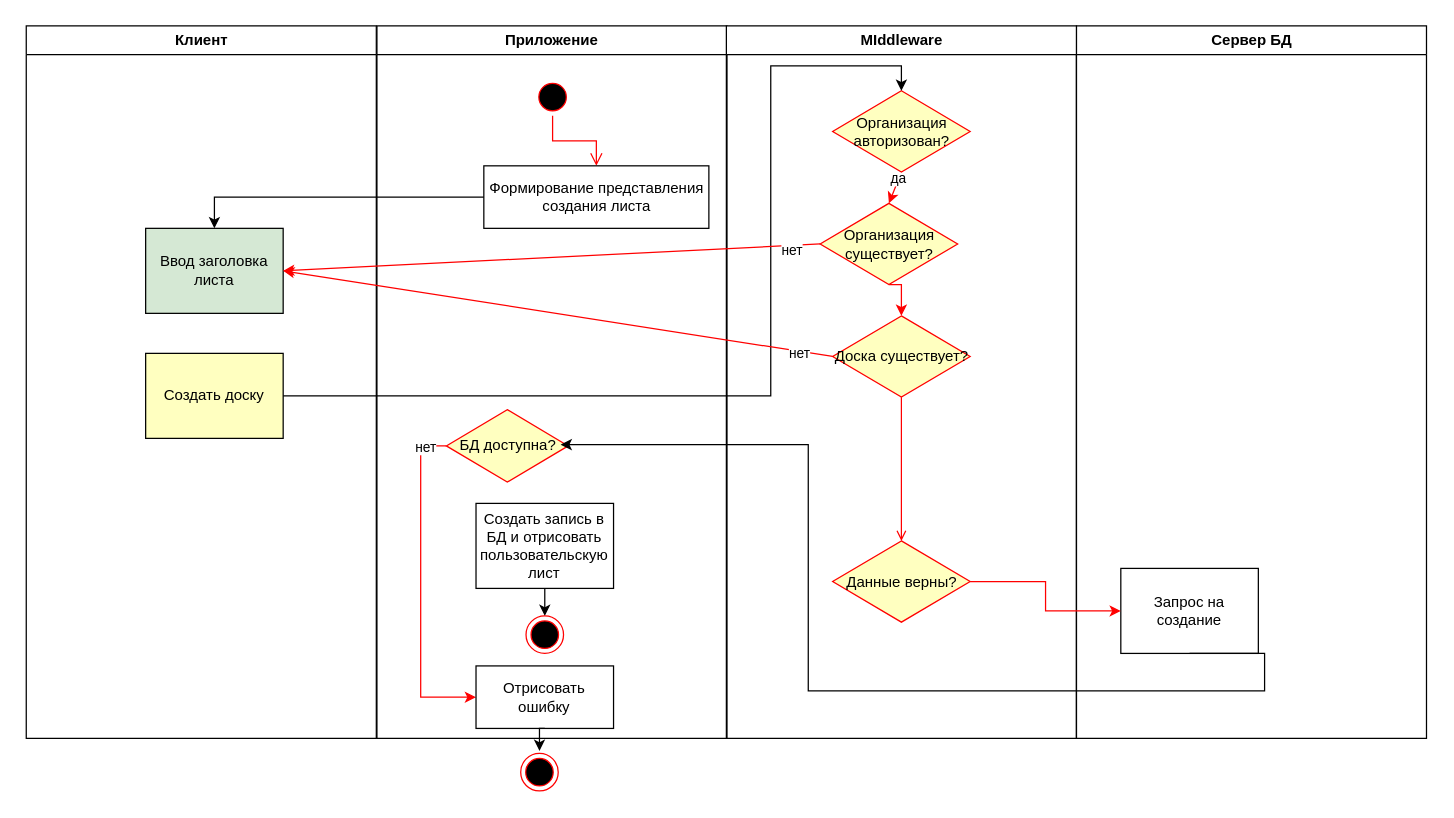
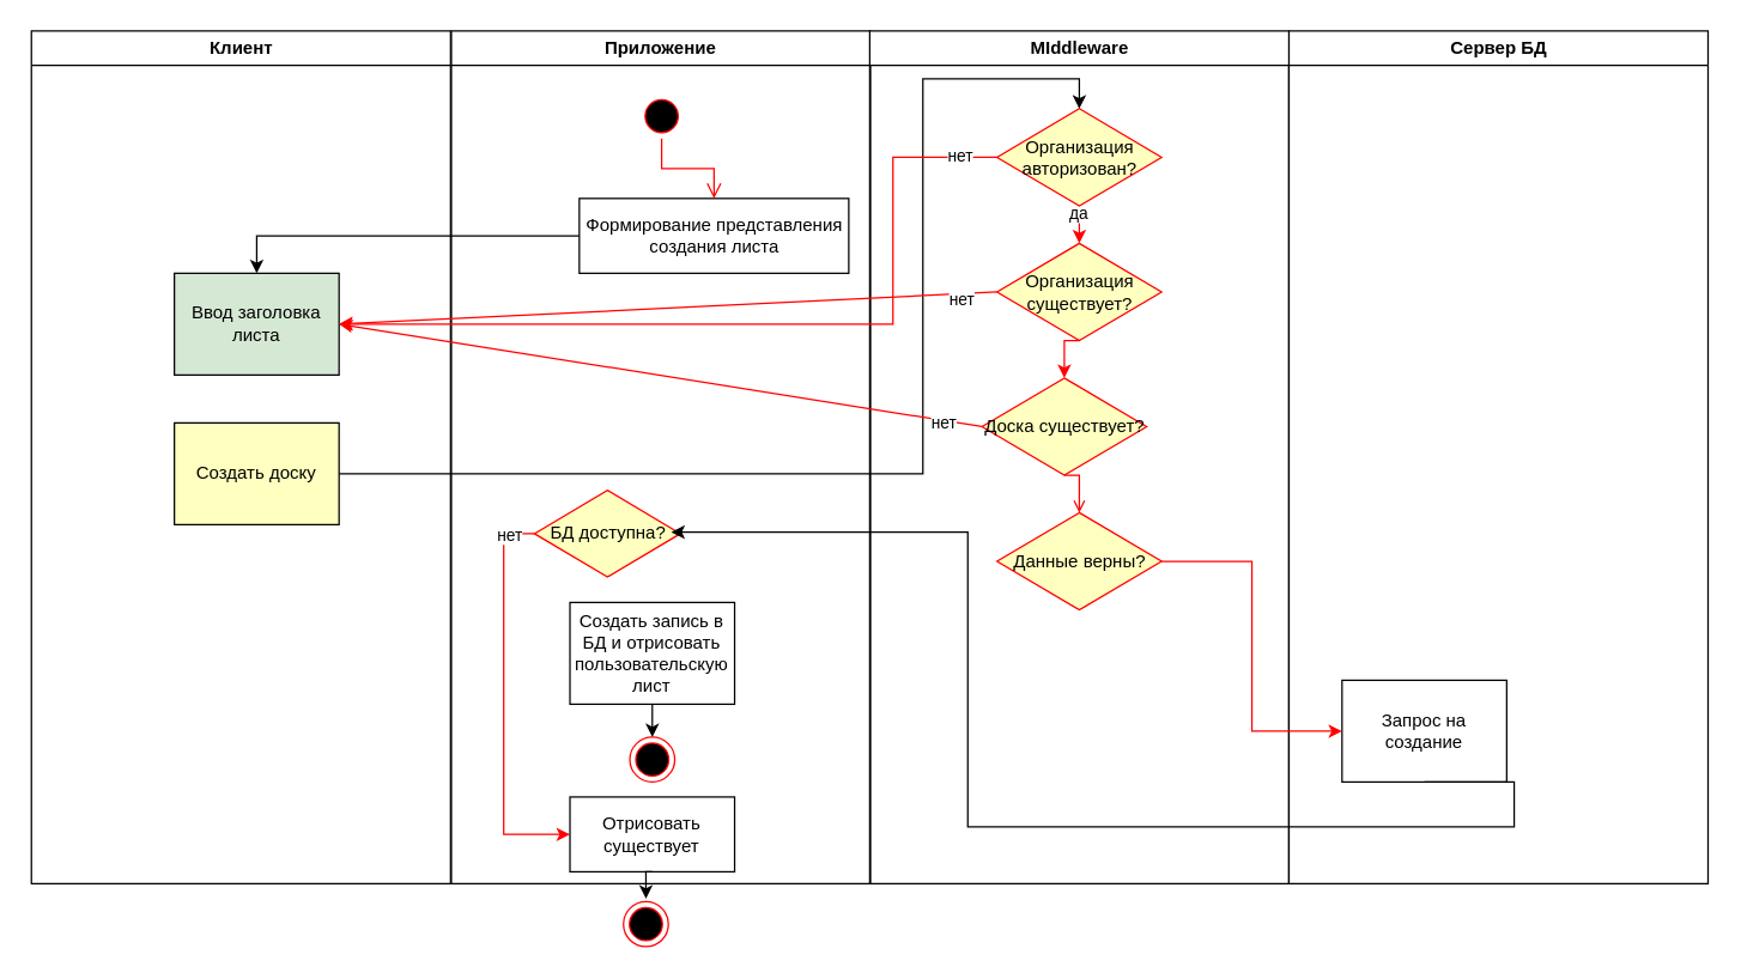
  <mxCell id="0" />
  <mxCell id="1" parent="0" />
  <mxCell id="2" value="Клиент" style="swimlane;whiteSpace=wrap" parent="1" vertex="1"><mxGeometry x="20.5" y="20" width="280" height="570" as="geometry" /></mxCell>
  <mxCell id="3" value="Ввод заголовка листа" style="html=1;whiteSpace=wrap;fillColor=#d5e8d4;" parent="2" vertex="1"><mxGeometry x="95.5" y="162" width="110" height="68" as="geometry" /></mxCell>
  <mxCell id="4" value="Создать доску" style="html=1;whiteSpace=wrap;fillColor=#ffffc0;" parent="2" vertex="1"><mxGeometry x="95.5" y="262" width="110" height="68" as="geometry" /></mxCell>
  <mxCell id="5" value="Приложение" style="swimlane;whiteSpace=wrap" parent="1" vertex="1"><mxGeometry x="301" y="20" width="280" height="570" as="geometry" /></mxCell>
  <mxCell id="6" value="" style="ellipse;html=1;shape=startState;fillColor=#000000;strokeColor=#ff0000;" parent="5" vertex="1"><mxGeometry x="125.5" y="42" width="30" height="30" as="geometry" /></mxCell>
  <mxCell id="7" value="" style="edgeStyle=orthogonalEdgeStyle;html=1;verticalAlign=bottom;endArrow=open;endSize=8;strokeColor=#ff0000;rounded=0;entryX=0.5;entryY=0;entryDx=0;entryDy=0;" parent="5" source="6" target="8" edge="1"><mxGeometry relative="1" as="geometry"><mxPoint x="140.5" y="112" as="targetPoint" /></mxGeometry></mxCell>
  <mxCell id="8" value="Формирование представления создания листа" style="html=1;whiteSpace=wrap;" parent="5" vertex="1"><mxGeometry x="85.5" y="112" width="180" height="50" as="geometry" /></mxCell>
  <mxCell id="9" style="edgeStyle=orthogonalEdgeStyle;rounded=0;orthogonalLoop=1;jettySize=auto;html=1;exitX=0;exitY=0.5;exitDx=0;exitDy=0;entryX=0;entryY=0.5;entryDx=0;entryDy=0;strokeColor=#FF0000;" parent="5" source="11" target="15" edge="1"><mxGeometry relative="1" as="geometry"><Array as="points"><mxPoint x="35" y="336" /><mxPoint x="35" y="537" /></Array></mxGeometry></mxCell>
  <mxCell id="10" value="нет" style="edgeLabel;html=1;align=center;verticalAlign=middle;resizable=0;points=[];" parent="9" vertex="1" connectable="0"><mxGeometry x="-0.875" relative="1" as="geometry"><mxPoint as="offset" /></mxGeometry></mxCell>
  <mxCell id="11" value="БД доступна?" style="rhombus;whiteSpace=wrap;html=1;fontColor=#000000;fillColor=#ffffc0;strokeColor=#ff0000;" parent="5" vertex="1"><mxGeometry x="55.5" y="307" width="97.5" height="58" as="geometry" /></mxCell>
  <mxCell id="12" style="edgeStyle=orthogonalEdgeStyle;rounded=0;orthogonalLoop=1;jettySize=auto;html=1;exitX=0.5;exitY=1;exitDx=0;exitDy=0;entryX=0.5;entryY=0;entryDx=0;entryDy=0;" parent="5" source="13" target="14" edge="1"><mxGeometry relative="1" as="geometry" /></mxCell>
  <mxCell id="13" value="Создать запись в БД и отрисовать пользовательскую лист" style="html=1;whiteSpace=wrap;" parent="5" vertex="1"><mxGeometry x="79.25" y="382" width="110" height="68" as="geometry" /></mxCell>
  <mxCell id="14" value="" style="ellipse;html=1;shape=endState;fillColor=#000000;strokeColor=#ff0000;" parent="5" vertex="1"><mxGeometry x="119.25" y="472" width="30" height="30" as="geometry" /></mxCell>
- <mxCell id="15" value="Отрисовать ошибку" style="html=1;whiteSpace=wrap;" parent="5" vertex="1"><mxGeometry x="79.25" y="512" width="110" height="50" as="geometry" /></mxCell>
+ <mxCell id="15" value="Отрисовать существует" style="html=1;whiteSpace=wrap;" parent="5" vertex="1"><mxGeometry x="79.25" y="512" width="110" height="50" as="geometry" /></mxCell>
  <mxCell id="16" value="Сервер БД" style="swimlane;whiteSpace=wrap" parent="1" vertex="1"><mxGeometry x="860.5" y="20" width="280" height="570" as="geometry" /></mxCell>
  <mxCell id="17" value="Запрос на создание" style="html=1;whiteSpace=wrap;" parent="16" vertex="1"><mxGeometry x="35.5" y="434" width="110" height="68" as="geometry" /></mxCell>
  <mxCell id="18" style="edgeStyle=orthogonalEdgeStyle;rounded=0;orthogonalLoop=1;jettySize=auto;html=1;exitX=0;exitY=0.5;exitDx=0;exitDy=0;entryX=0.5;entryY=0;entryDx=0;entryDy=0;" parent="1" source="8" target="3" edge="1"><mxGeometry relative="1" as="geometry"><Array as="points"><mxPoint x="171" y="157" /></Array></mxGeometry></mxCell>
  <mxCell id="19" value="MIddleware" style="swimlane;whiteSpace=wrap" parent="1" vertex="1"><mxGeometry x="580.5" y="20" width="280" height="570" as="geometry" /></mxCell>
  <mxCell id="20" style="rounded=0;orthogonalLoop=1;jettySize=auto;html=1;exitX=0.5;exitY=1;exitDx=0;exitDy=0;entryX=0.5;entryY=0;entryDx=0;entryDy=0;fillColor=#f8cecc;strokeColor=#FF0000;" parent="19" source="22" target="24" edge="1"><mxGeometry relative="1" as="geometry" /></mxCell>
  <mxCell id="21" value="да" style="edgeLabel;html=1;align=center;verticalAlign=middle;resizable=0;points=[];" parent="20" vertex="1" connectable="0"><mxGeometry x="-0.663" y="-1" relative="1" as="geometry"><mxPoint as="offset" /></mxGeometry></mxCell>
  <mxCell id="22" value="Организация авторизован?" style="rhombus;whiteSpace=wrap;html=1;fontColor=#000000;fillColor=#ffffc0;strokeColor=#ff0000;" parent="19" vertex="1"><mxGeometry x="85" y="52" width="110" height="65" as="geometry" /></mxCell>
  <mxCell id="23" style="edgeStyle=orthogonalEdgeStyle;rounded=0;orthogonalLoop=1;jettySize=auto;html=1;exitX=0.5;exitY=1;exitDx=0;exitDy=0;entryX=0.5;entryY=0;entryDx=0;entryDy=0;strokeColor=#FF0000;" edge="1" parent="19" source="24" target="26"><mxGeometry relative="1" as="geometry" /></mxCell>
- <mxCell id="24" value="Организация существует?" style="rhombus;whiteSpace=wrap;html=1;fontColor=#000000;fillColor=#ffffc0;strokeColor=#ff0000;" parent="19" vertex="1"><mxGeometry x="75" y="142" width="110" height="65" as="geometry" /></mxCell>
+ <mxCell id="24" value="Организация существует?" style="rhombus;whiteSpace=wrap;html=1;fontColor=#000000;fillColor=#ffffc0;strokeColor=#ff0000;" parent="19" vertex="1"><mxGeometry x="85" y="142" width="110" height="65" as="geometry" /></mxCell>
  <mxCell id="25" style="edgeStyle=orthogonalEdgeStyle;rounded=0;orthogonalLoop=1;jettySize=auto;html=1;exitX=0.5;exitY=1;exitDx=0;exitDy=0;entryX=0.5;entryY=0;entryDx=0;entryDy=0;strokeColor=#FF0000;endArrow=open;" edge="1" parent="19" source="26" target="27"><mxGeometry relative="1" as="geometry" /></mxCell>
- <mxCell id="26" value="&lt;div&gt;Доска существует?&lt;/div&gt;" style="rhombus;whiteSpace=wrap;html=1;fontColor=#000000;fillColor=#ffffc0;strokeColor=#ff0000;" vertex="1" parent="19"><mxGeometry x="85" y="232" width="110" height="65" as="geometry" /></mxCell>
- <mxCell id="27" value="Данные верны?" style="rhombus;whiteSpace=wrap;html=1;fontColor=#000000;fillColor=#ffffc0;strokeColor=#ff0000;" vertex="1" parent="19"><mxGeometry x="85" y="412" width="110" height="65" as="geometry" /></mxCell>
+ <mxCell id="26" value="&lt;div&gt;Доска существует?&lt;/div&gt;" style="rhombus;whiteSpace=wrap;html=1;fontColor=#000000;fillColor=#ffffc0;strokeColor=#ff0000;" vertex="1" parent="19"><mxGeometry x="75" y="232" width="110" height="65" as="geometry" /></mxCell>
+ <mxCell id="27" value="Данные верны?" style="rhombus;whiteSpace=wrap;html=1;fontColor=#000000;fillColor=#ffffc0;strokeColor=#ff0000;" vertex="1" parent="19"><mxGeometry x="85" y="322" width="110" height="65" as="geometry" /></mxCell>
  <mxCell id="28" style="edgeStyle=orthogonalEdgeStyle;rounded=0;orthogonalLoop=1;jettySize=auto;html=1;exitX=1;exitY=0.5;exitDx=0;exitDy=0;entryX=0.5;entryY=0;entryDx=0;entryDy=0;" parent="1" source="4" target="22" edge="1"><mxGeometry relative="1" as="geometry"><Array as="points"><mxPoint x="616" y="316" /><mxPoint x="616" y="52" /><mxPoint x="721" y="52" /></Array></mxGeometry></mxCell>
+ <mxCell id="29" style="edgeStyle=orthogonalEdgeStyle;rounded=0;orthogonalLoop=1;jettySize=auto;html=1;exitX=0;exitY=0.5;exitDx=0;exitDy=0;entryX=1;entryY=0.5;entryDx=0;entryDy=0;strokeColor=#FF0000;" parent="1" source="22" target="3" edge="1"><mxGeometry relative="1" as="geometry"><Array as="points"><mxPoint x="596" y="105" /><mxPoint x="596" y="216" /></Array></mxGeometry></mxCell>
+ <mxCell id="30" value="нет" style="edgeLabel;html=1;align=center;verticalAlign=middle;resizable=0;points=[];" parent="29" vertex="1" connectable="0"><mxGeometry x="-0.907" y="-1" relative="1" as="geometry"><mxPoint x="1" as="offset" /></mxGeometry></mxCell>
  <mxCell id="31" style="rounded=0;orthogonalLoop=1;jettySize=auto;html=1;exitX=0;exitY=0.5;exitDx=0;exitDy=0;entryX=1;entryY=0.5;entryDx=0;entryDy=0;strokeColor=#FF0000;" parent="1" source="24" target="3" edge="1"><mxGeometry relative="1" as="geometry" /></mxCell>
  <mxCell id="32" value="нет" style="edgeLabel;html=1;align=center;verticalAlign=middle;resizable=0;points=[];" parent="31" vertex="1" connectable="0"><mxGeometry x="-0.887" y="3" relative="1" as="geometry"><mxPoint x="1" y="1" as="offset" /></mxGeometry></mxCell>
  <mxCell id="33" value="" style="ellipse;html=1;shape=endState;fillColor=#000000;strokeColor=#ff0000;" parent="1" vertex="1"><mxGeometry x="416" y="602" width="30" height="30" as="geometry" /></mxCell>
  <mxCell id="34" style="edgeStyle=orthogonalEdgeStyle;rounded=0;orthogonalLoop=1;jettySize=auto;html=1;exitX=0.5;exitY=1;exitDx=0;exitDy=0;entryX=0.5;entryY=-0.067;entryDx=0;entryDy=0;entryPerimeter=0;" parent="1" source="15" target="33" edge="1"><mxGeometry relative="1" as="geometry" /></mxCell>
  <mxCell id="35" style="rounded=0;orthogonalLoop=1;jettySize=auto;html=1;exitX=0;exitY=0.5;exitDx=0;exitDy=0;entryX=1;entryY=0.5;entryDx=0;entryDy=0;strokeColor=#FF0000;" edge="1" parent="1" source="26" target="3"><mxGeometry relative="1" as="geometry" /></mxCell>
  <mxCell id="36" value="&lt;div&gt;нет&lt;/div&gt;" style="edgeLabel;html=1;align=center;verticalAlign=middle;resizable=0;points=[];" vertex="1" connectable="0" parent="35"><mxGeometry x="-0.88" y="1" relative="1" as="geometry"><mxPoint as="offset" /></mxGeometry></mxCell>
  <mxCell id="37" style="edgeStyle=orthogonalEdgeStyle;rounded=0;orthogonalLoop=1;jettySize=auto;html=1;exitX=1;exitY=0.5;exitDx=0;exitDy=0;entryX=0;entryY=0.5;entryDx=0;entryDy=0;strokeColor=#FF0000;" edge="1" parent="1" source="27" target="17"><mxGeometry relative="1" as="geometry" /></mxCell>
  <mxCell id="38" style="edgeStyle=orthogonalEdgeStyle;rounded=0;orthogonalLoop=1;jettySize=auto;html=1;exitX=0.5;exitY=1;exitDx=0;exitDy=0;entryX=0.938;entryY=0.483;entryDx=0;entryDy=0;entryPerimeter=0;" edge="1" parent="1" source="17" target="11"><mxGeometry relative="1" as="geometry"><Array as="points"><mxPoint x="1011" y="552" /><mxPoint x="646" y="552" /><mxPoint x="646" y="355" /></Array></mxGeometry></mxCell>
